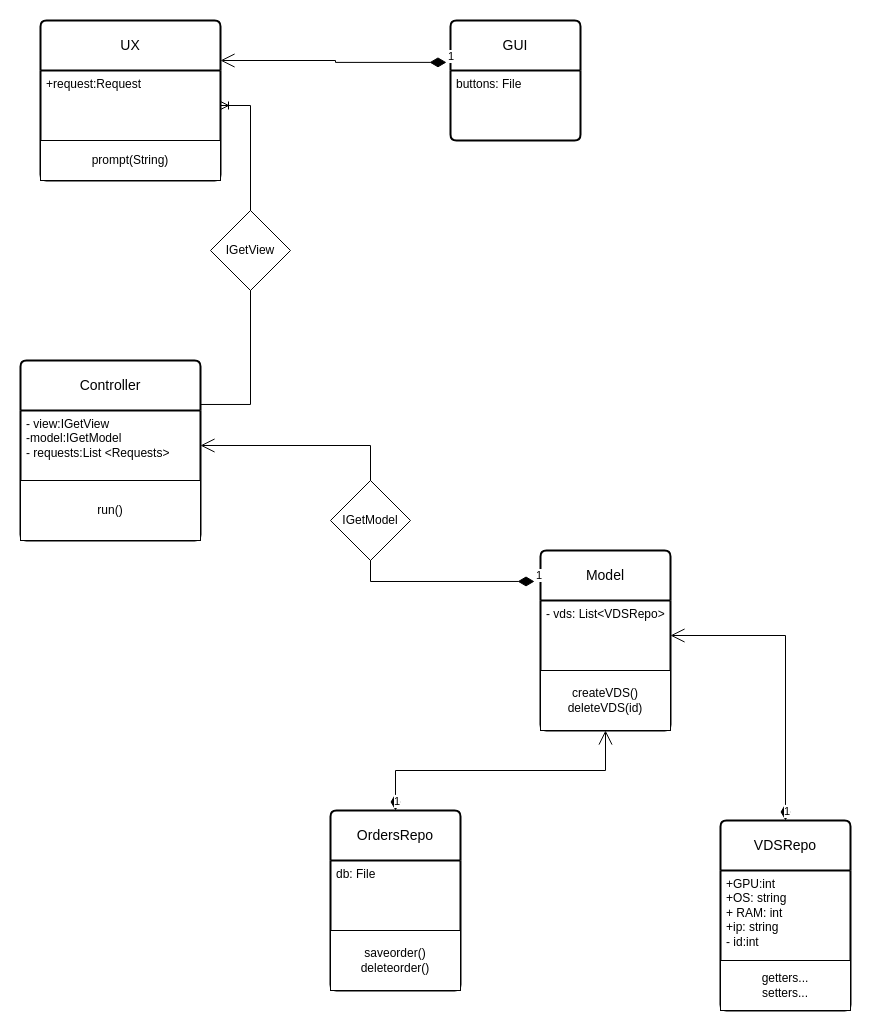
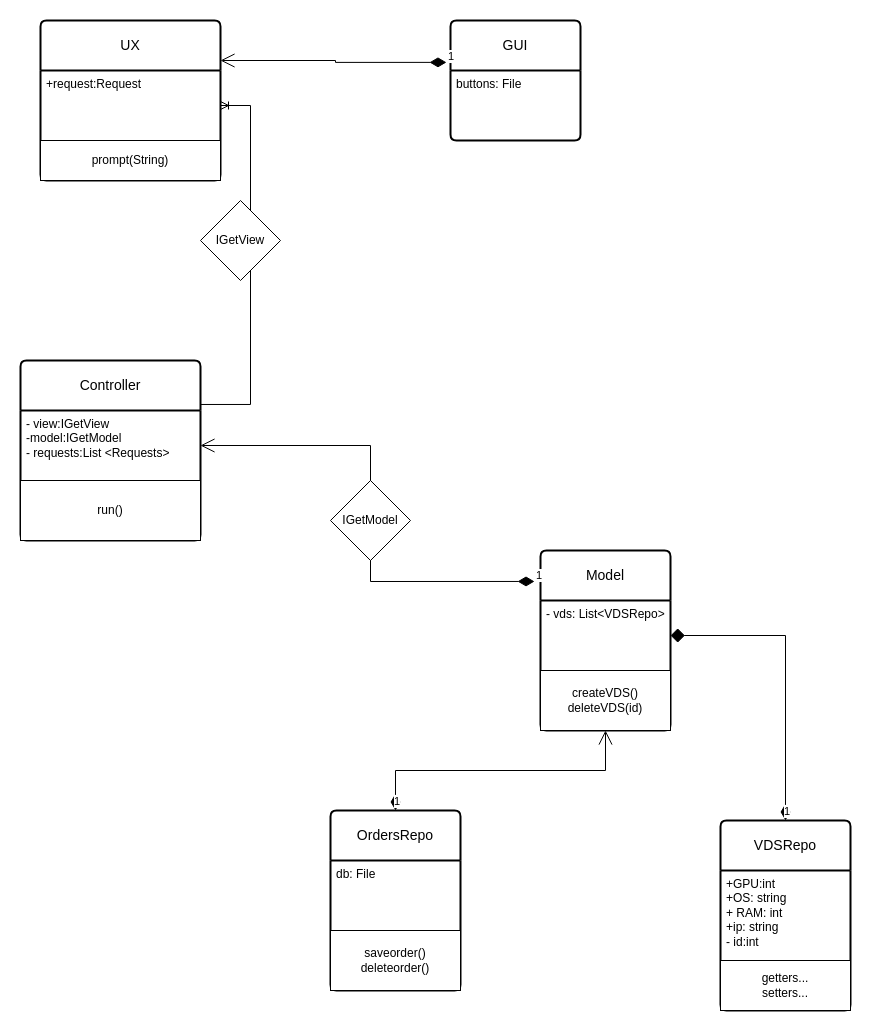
  <mxCell id="0" />
  <mxCell id="1" parent="0" />
  <mxCell id="2" value="UX" style="swimlane;childLayout=stackLayout;horizontal=1;startSize=50;horizontalStack=0;rounded=1;fontSize=14;fontStyle=0;strokeWidth=2;resizeParent=0;resizeLast=1;shadow=0;dashed=0;align=center;arcSize=4;whiteSpace=wrap;html=1;" parent="1" vertex="1"><mxGeometry x="40" y="20" width="180" height="160" as="geometry" /></mxCell>
  <mxCell id="3" value="+request:Request" style="align=left;strokeColor=none;fillColor=none;spacingLeft=4;fontSize=12;verticalAlign=top;resizable=0;rotatable=0;part=1;html=1;" parent="2" vertex="1"><mxGeometry y="50" width="180" height="70" as="geometry" /></mxCell>
  <mxCell id="4" value="prompt(String)" style="rounded=0;whiteSpace=wrap;html=1;" parent="2" vertex="1"><mxGeometry y="120" width="180" height="40" as="geometry" /></mxCell>
  <mxCell id="5" value="GUI" style="swimlane;childLayout=stackLayout;horizontal=1;startSize=50;horizontalStack=0;rounded=1;fontSize=14;fontStyle=0;strokeWidth=2;resizeParent=0;resizeLast=1;shadow=0;dashed=0;align=center;arcSize=4;whiteSpace=wrap;html=1;" parent="1" vertex="1"><mxGeometry x="450" y="20" width="130" height="120" as="geometry" /></mxCell>
  <mxCell id="6" value="buttons: File" style="align=left;strokeColor=none;fillColor=none;spacingLeft=4;fontSize=12;verticalAlign=top;resizable=0;rotatable=0;part=1;html=1;" parent="5" vertex="1"><mxGeometry y="50" width="130" height="70" as="geometry" /></mxCell>
  <mxCell id="7" value="" style="edgeStyle=entityRelationEdgeStyle;fontSize=12;html=1;endArrow=ERoneToMany;rounded=0;exitX=0.962;exitY=-0.086;exitDx=0;exitDy=0;exitPerimeter=0;" parent="1" source="9" target="3" edge="1"><mxGeometry width="100" height="100" relative="1" as="geometry"><mxPoint x="380" y="330" as="sourcePoint" /><mxPoint x="180" y="230" as="targetPoint" /><Array as="points"><mxPoint x="150" y="210" /><mxPoint x="160" y="220" /></Array></mxGeometry></mxCell>
  <mxCell id="8" value="Controller" style="swimlane;childLayout=stackLayout;horizontal=1;startSize=50;horizontalStack=0;rounded=1;fontSize=14;fontStyle=0;strokeWidth=2;resizeParent=0;resizeLast=1;shadow=0;dashed=0;align=center;arcSize=4;whiteSpace=wrap;html=1;" parent="1" vertex="1"><mxGeometry x="20" y="360" width="180" height="180" as="geometry" /></mxCell>
  <mxCell id="9" value="- view:IGetView&lt;br style=&quot;border-color: var(--border-color); text-align: center;&quot;&gt;&lt;span style=&quot;text-align: center;&quot;&gt;-model:IGetModel&lt;br&gt;- requests:List &amp;lt;Requests&amp;gt;&lt;br&gt;&lt;/span&gt;" style="align=left;strokeColor=none;fillColor=none;spacingLeft=4;fontSize=12;verticalAlign=top;resizable=0;rotatable=0;part=1;html=1;" parent="8" vertex="1"><mxGeometry y="50" width="180" height="70" as="geometry" /></mxCell>
  <mxCell id="10" value="run()" style="rounded=0;whiteSpace=wrap;html=1;" parent="8" vertex="1"><mxGeometry y="120" width="180" height="60" as="geometry" /></mxCell>
- <mxCell id="11" value="IGetView" style="rhombus;whiteSpace=wrap;html=1;" vertex="1" parent="1"><mxGeometry x="210" y="210" width="80" height="80" as="geometry" /></mxCell>
+ <mxCell id="11" value="IGetView" style="rhombus;whiteSpace=wrap;html=1;" vertex="1" parent="1"><mxGeometry x="200" y="200" width="80" height="80" as="geometry" /></mxCell>
  <mxCell id="12" value="Model" style="swimlane;childLayout=stackLayout;horizontal=1;startSize=50;horizontalStack=0;rounded=1;fontSize=14;fontStyle=0;strokeWidth=2;resizeParent=0;resizeLast=1;shadow=0;dashed=0;align=center;arcSize=4;whiteSpace=wrap;html=1;" vertex="1" parent="1"><mxGeometry x="540" y="550" width="130" height="180" as="geometry" /></mxCell>
  <mxCell id="13" value="- vds: List&amp;lt;VDSRepo&amp;gt;" style="align=left;strokeColor=none;fillColor=none;spacingLeft=4;fontSize=12;verticalAlign=top;resizable=0;rotatable=0;part=1;html=1;" vertex="1" parent="12"><mxGeometry y="50" width="130" height="70" as="geometry" /></mxCell>
  <mxCell id="14" value="createVDS()&lt;br&gt;deleteVDS(id)" style="rounded=0;whiteSpace=wrap;html=1;" vertex="1" parent="12"><mxGeometry y="120" width="130" height="60" as="geometry" /></mxCell>
  <mxCell id="15" value="OrdersRepo" style="swimlane;childLayout=stackLayout;horizontal=1;startSize=50;horizontalStack=0;rounded=1;fontSize=14;fontStyle=0;strokeWidth=2;resizeParent=0;resizeLast=1;shadow=0;dashed=0;align=center;arcSize=4;whiteSpace=wrap;html=1;" vertex="1" parent="1"><mxGeometry x="330" y="810" width="130" height="180" as="geometry" /></mxCell>
  <mxCell id="16" value="db: File" style="align=left;strokeColor=none;fillColor=none;spacingLeft=4;fontSize=12;verticalAlign=top;resizable=0;rotatable=0;part=1;html=1;" vertex="1" parent="15"><mxGeometry y="50" width="130" height="70" as="geometry" /></mxCell>
  <mxCell id="17" value="saveorder()&lt;br&gt;deleteorder()" style="rounded=0;whiteSpace=wrap;html=1;" vertex="1" parent="15"><mxGeometry y="120" width="130" height="60" as="geometry" /></mxCell>
  <mxCell id="18" value="VDSRepo" style="swimlane;childLayout=stackLayout;horizontal=1;startSize=50;horizontalStack=0;rounded=1;fontSize=14;fontStyle=0;strokeWidth=2;resizeParent=0;resizeLast=1;shadow=0;dashed=0;align=center;arcSize=4;whiteSpace=wrap;html=1;" vertex="1" parent="1"><mxGeometry x="720" y="820" width="130" height="190" as="geometry" /></mxCell>
  <mxCell id="19" value="+GPU:int&lt;br&gt;+OS: string&lt;br&gt;+ RAM: int&lt;br&gt;+ip: string&lt;br&gt;- id:int" style="align=left;strokeColor=none;fillColor=none;spacingLeft=4;fontSize=12;verticalAlign=top;resizable=0;rotatable=0;part=1;html=1;" vertex="1" parent="18"><mxGeometry y="50" width="130" height="90" as="geometry" /></mxCell>
  <mxCell id="20" value="getters...&lt;br&gt;setters..." style="rounded=0;whiteSpace=wrap;html=1;" vertex="1" parent="18"><mxGeometry y="140" width="130" height="50" as="geometry" /></mxCell>
  <mxCell id="21" value="1" style="endArrow=open;html=1;endSize=12;startArrow=diamondThin;startSize=14;startFill=1;edgeStyle=orthogonalEdgeStyle;align=left;verticalAlign=bottom;rounded=0;entryX=1;entryY=0.25;entryDx=0;entryDy=0;exitX=-0.031;exitY=0.349;exitDx=0;exitDy=0;exitPerimeter=0;" edge="1" parent="1" source="5" target="2"><mxGeometry x="-1" y="3" relative="1" as="geometry"><mxPoint x="320" y="165" as="sourcePoint" /><mxPoint x="440" y="360" as="targetPoint" /></mxGeometry></mxCell>
  <mxCell id="22" value="1" style="endArrow=open;html=1;endSize=12;startArrow=diamondThin;startSize=14;startFill=1;edgeStyle=orthogonalEdgeStyle;align=left;verticalAlign=bottom;rounded=0;exitX=0.5;exitY=0;exitDx=0;exitDy=0;" edge="1" parent="1" source="15" target="14"><mxGeometry x="-1" y="3" relative="1" as="geometry"><mxPoint x="530" y="640" as="sourcePoint" /><mxPoint x="310" y="690" as="targetPoint" /></mxGeometry></mxCell>
- <mxCell id="23" value="1" style="endArrow=open;html=1;endSize=12;startArrow=diamondThin;startSize=14;startFill=1;edgeStyle=orthogonalEdgeStyle;align=left;verticalAlign=bottom;rounded=0;exitX=0.5;exitY=0;exitDx=0;exitDy=0;entryX=1;entryY=0.5;entryDx=0;entryDy=0;" edge="1" parent="1" source="18" target="13"><mxGeometry x="-1" y="3" relative="1" as="geometry"><mxPoint x="740" y="729.5" as="sourcePoint" /><mxPoint x="885" y="554.5" as="targetPoint" /></mxGeometry></mxCell>
+ <mxCell id="23" value="1" style="endArrow=diamond;html=1;endSize=12;startArrow=diamondThin;startSize=14;startFill=1;edgeStyle=orthogonalEdgeStyle;align=left;verticalAlign=bottom;rounded=0;exitX=0.5;exitY=0;exitDx=0;exitDy=0;entryX=1;entryY=0.5;entryDx=0;entryDy=0;" edge="1" parent="1" source="18" target="13"><mxGeometry x="-1" y="3" relative="1" as="geometry"><mxPoint x="740" y="729.5" as="sourcePoint" /><mxPoint x="885" y="554.5" as="targetPoint" /></mxGeometry></mxCell>
  <mxCell id="24" value="1" style="endArrow=open;html=1;endSize=12;startArrow=diamondThin;startSize=14;startFill=1;edgeStyle=orthogonalEdgeStyle;align=left;verticalAlign=bottom;rounded=0;exitX=-0.046;exitY=0.172;exitDx=0;exitDy=0;entryX=1;entryY=0.5;entryDx=0;entryDy=0;exitPerimeter=0;" edge="1" parent="1" source="12" target="9"><mxGeometry x="-1" y="3" relative="1" as="geometry"><mxPoint x="480" y="465" as="sourcePoint" /><mxPoint x="625" y="290" as="targetPoint" /></mxGeometry></mxCell>
  <mxCell id="25" value="IGetModel" style="rhombus;whiteSpace=wrap;html=1;" vertex="1" parent="1"><mxGeometry x="330" y="480" width="80" height="80" as="geometry" /></mxCell>
